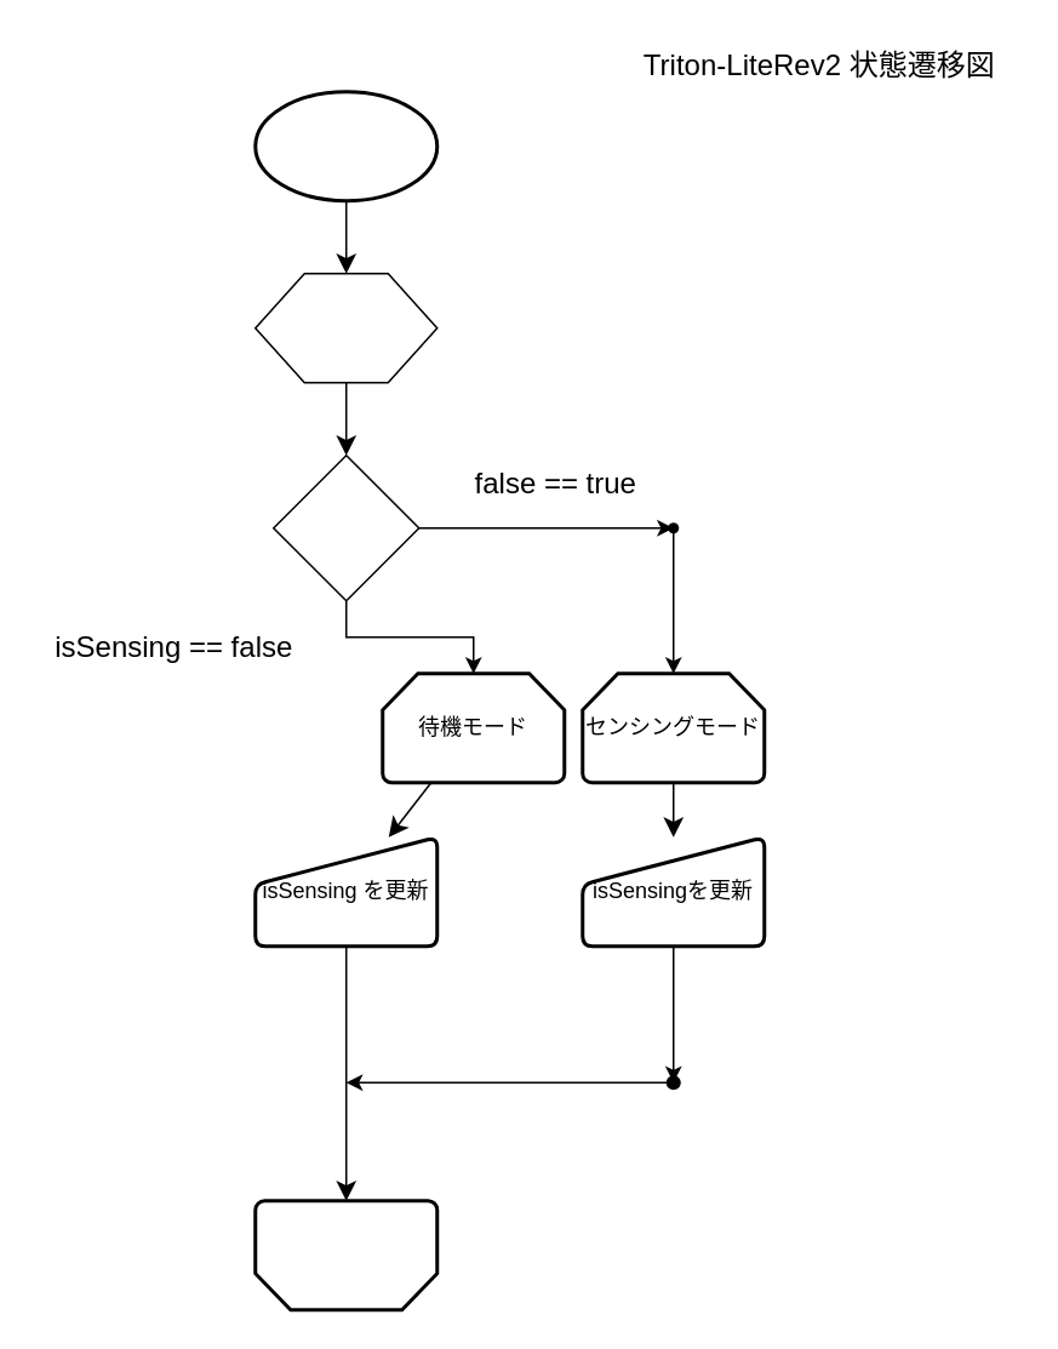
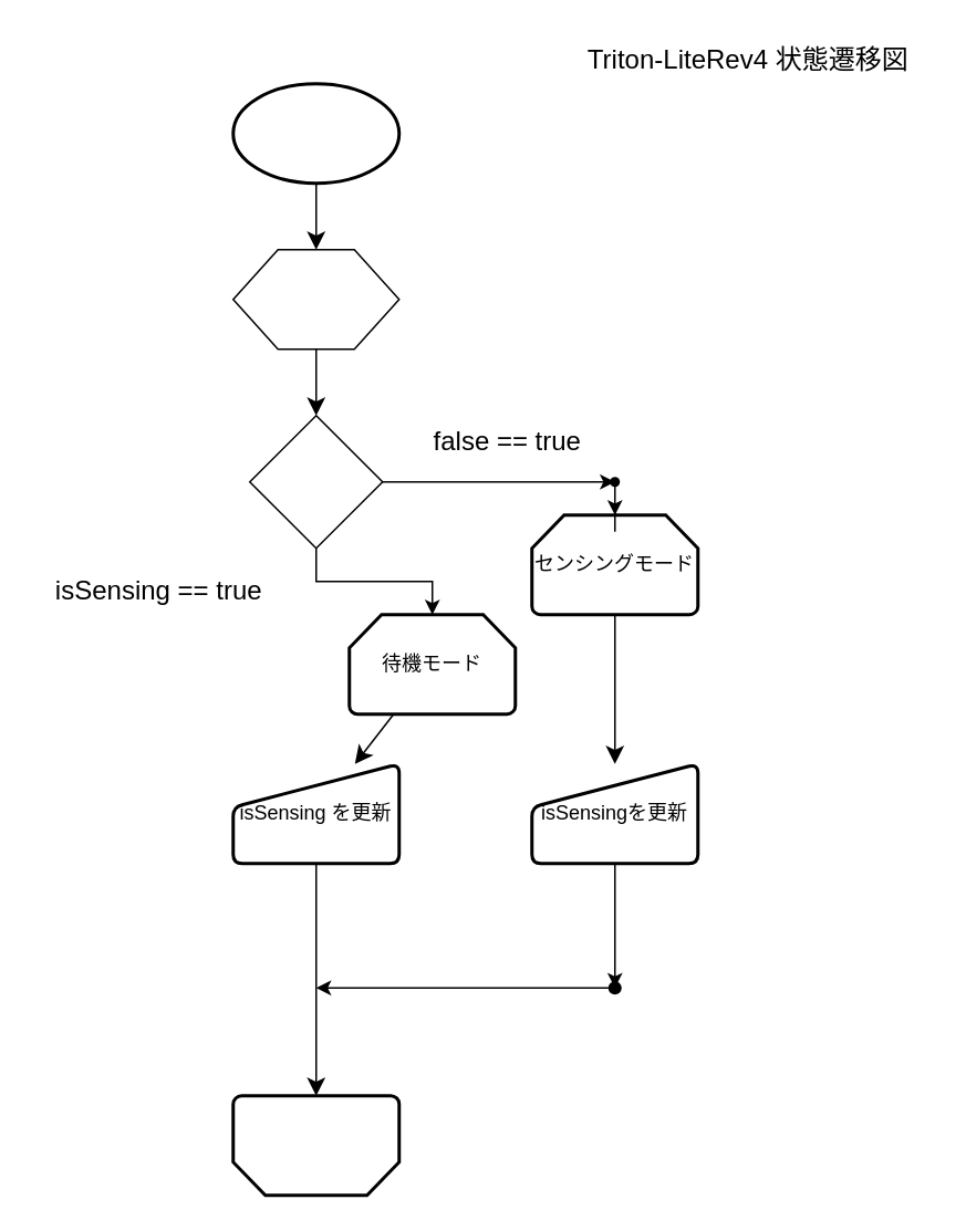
  <mxCell id="0" />
  <mxCell id="1" parent="0" />
  <mxCell id="2" value="" style="edgeStyle=none;curved=1;rounded=0;orthogonalLoop=1;jettySize=auto;html=1;fontSize=12;startSize=8;endSize=8;" parent="1" source="3" target="7" edge="1"><mxGeometry relative="1" as="geometry" /></mxCell>
  <mxCell id="3" value="" style="strokeWidth=2;html=1;shape=mxgraph.flowchart.start_1;whiteSpace=wrap;" parent="1" vertex="1"><mxGeometry x="140" y="50" width="100" height="60" as="geometry" /></mxCell>
- <mxCell id="4" value="Triton-LiteRev2 状態遷移図" style="text;html=1;align=center;verticalAlign=middle;resizable=0;points=[];autosize=1;strokeColor=none;fillColor=none;fontSize=16;" parent="1" vertex="1"><mxGeometry x="340" y="20" width="220" height="30" as="geometry" /></mxCell>
+ <mxCell id="4" value="Triton-LiteRev4 状態遷移図" style="text;html=1;align=center;verticalAlign=middle;resizable=0;points=[];autosize=1;strokeColor=none;fillColor=none;fontSize=16;" parent="1" vertex="1"><mxGeometry x="340" y="20" width="220" height="30" as="geometry" /></mxCell>
  <mxCell id="5" value="" style="strokeWidth=2;html=1;shape=mxgraph.flowchart.loop_limit;whiteSpace=wrap;rotation=-180;" parent="1" vertex="1"><mxGeometry x="140" y="660" width="100" height="60" as="geometry" /></mxCell>
  <mxCell id="6" value="" style="edgeStyle=none;curved=1;rounded=0;orthogonalLoop=1;jettySize=auto;html=1;fontSize=12;startSize=8;endSize=8;" parent="1" source="7" edge="1"><mxGeometry relative="1" as="geometry"><mxPoint x="190" y="250" as="targetPoint" /></mxGeometry></mxCell>
  <mxCell id="7" value="" style="verticalLabelPosition=bottom;verticalAlign=top;html=1;shape=hexagon;perimeter=hexagonPerimeter2;arcSize=6;size=0.27;" parent="1" vertex="1"><mxGeometry x="140" y="150" width="100" height="60" as="geometry" /></mxCell>
  <mxCell id="8" value="" style="edgeStyle=none;curved=1;rounded=0;orthogonalLoop=1;jettySize=auto;html=1;fontSize=12;startSize=8;endSize=8;" parent="1" source="9" target="13" edge="1"><mxGeometry relative="1" as="geometry" /></mxCell>
  <mxCell id="9" value="待機モード" style="strokeWidth=2;html=1;shape=mxgraph.flowchart.loop_limit;whiteSpace=wrap;" parent="1" vertex="1"><mxGeometry x="210" y="370" width="100" height="60" as="geometry" /></mxCell>
  <mxCell id="10" value="" style="edgeStyle=none;curved=1;rounded=0;orthogonalLoop=1;jettySize=auto;html=1;fontSize=12;startSize=8;endSize=8;" parent="1" source="11" target="16" edge="1"><mxGeometry relative="1" as="geometry" /></mxCell>
- <mxCell id="11" value="センシングモード" style="strokeWidth=2;html=1;shape=mxgraph.flowchart.loop_limit;whiteSpace=wrap;" parent="1" vertex="1"><mxGeometry x="320" y="370" width="100" height="60" as="geometry" /></mxCell>
+ <mxCell id="11" value="センシングモード" style="strokeWidth=2;html=1;shape=mxgraph.flowchart.loop_limit;whiteSpace=wrap;" parent="1" vertex="1"><mxGeometry x="320" y="310" width="100" height="60" as="geometry" /></mxCell>
  <mxCell id="12" value="" style="edgeStyle=none;curved=1;rounded=0;orthogonalLoop=1;jettySize=auto;html=1;fontSize=12;startSize=8;endSize=8;entryX=0.5;entryY=1;entryDx=0;entryDy=0;entryPerimeter=0;" parent="1" source="13" target="5" edge="1"><mxGeometry relative="1" as="geometry"><mxPoint x="190" y="570" as="targetPoint" /></mxGeometry></mxCell>
  <mxCell id="13" value="isSensing を更新" style="html=1;strokeWidth=2;shape=manualInput;whiteSpace=wrap;rounded=1;size=26;arcSize=11;" parent="1" vertex="1"><mxGeometry x="140" y="460" width="100" height="60" as="geometry" /></mxCell>
- <mxCell id="14" value="isSensing == false" style="text;html=1;align=center;verticalAlign=middle;resizable=0;points=[];autosize=1;strokeColor=none;fillColor=none;fontSize=16;" parent="1" vertex="1"><mxGeometry x="20" y="340" width="150" height="30" as="geometry" /></mxCell>
+ <mxCell id="14" value="isSensing == true" style="text;html=1;align=center;verticalAlign=middle;resizable=0;points=[];autosize=1;strokeColor=none;fillColor=none;fontSize=16;" parent="1" vertex="1"><mxGeometry x="20" y="340" width="150" height="30" as="geometry" /></mxCell>
  <mxCell id="15" value="" style="edgeStyle=orthogonalEdgeStyle;rounded=0;orthogonalLoop=1;jettySize=auto;html=1;" edge="1" parent="1" source="16" target="22"><mxGeometry relative="1" as="geometry" /></mxCell>
  <mxCell id="16" value="isSensingを更新" style="html=1;strokeWidth=2;shape=manualInput;whiteSpace=wrap;rounded=1;size=26;arcSize=11;" parent="1" vertex="1"><mxGeometry x="320" y="460" width="100" height="60" as="geometry" /></mxCell>
  <mxCell id="17" value="false == true" style="text;html=1;align=center;verticalAlign=middle;resizable=0;points=[];autosize=1;strokeColor=none;fillColor=none;fontSize=16;" parent="1" vertex="1"><mxGeometry x="230" y="250" width="150" height="30" as="geometry" /></mxCell>
  <mxCell id="18" value="" style="edgeStyle=orthogonalEdgeStyle;rounded=0;orthogonalLoop=1;jettySize=auto;html=1;" edge="1" parent="1" source="20" target="9"><mxGeometry relative="1" as="geometry" /></mxCell>
  <mxCell id="19" value="" style="edgeStyle=orthogonalEdgeStyle;rounded=0;orthogonalLoop=1;jettySize=auto;html=1;" edge="1" parent="1" source="20" target="24"><mxGeometry relative="1" as="geometry" /></mxCell>
  <mxCell id="20" value="" style="rhombus;whiteSpace=wrap;html=1;" vertex="1" parent="1"><mxGeometry x="150" y="250" width="80" height="80" as="geometry" /></mxCell>
  <mxCell id="21" value="" style="edgeStyle=orthogonalEdgeStyle;rounded=0;orthogonalLoop=1;jettySize=auto;html=1;" edge="1" parent="1" source="22"><mxGeometry relative="1" as="geometry"><mxPoint x="190" y="595" as="targetPoint" /></mxGeometry></mxCell>
  <mxCell id="22" value="" style="shape=waypoint;sketch=0;size=6;pointerEvents=1;points=[];fillColor=default;resizable=0;rotatable=0;perimeter=centerPerimeter;snapToPoint=1;strokeWidth=2;rounded=1;arcSize=11;" vertex="1" parent="1"><mxGeometry x="360" y="585" width="20" height="20" as="geometry" /></mxCell>
  <mxCell id="23" value="" style="edgeStyle=orthogonalEdgeStyle;rounded=0;orthogonalLoop=1;jettySize=auto;html=1;" edge="1" parent="1" source="24" target="11"><mxGeometry relative="1" as="geometry" /></mxCell>
  <mxCell id="24" value="" style="shape=waypoint;sketch=0;size=6;pointerEvents=1;points=[];fillColor=default;resizable=0;rotatable=0;perimeter=centerPerimeter;snapToPoint=1;" vertex="1" parent="1"><mxGeometry x="360" y="280" width="20" height="20" as="geometry" /></mxCell>
